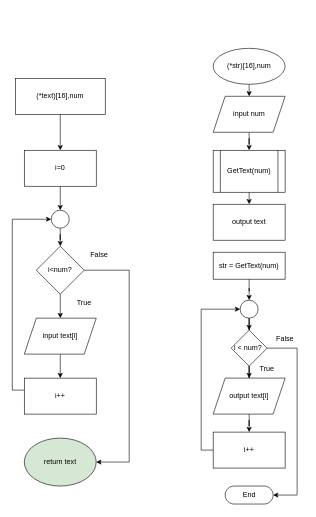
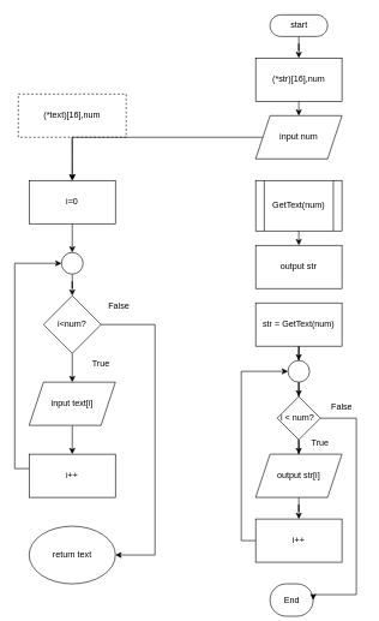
  <mxCell id="0" />
  <mxCell id="1" parent="0" />
+ <mxCell id="2" style="edgeStyle=orthogonalEdgeStyle;rounded=0;orthogonalLoop=1;jettySize=auto;html=1;entryX=0.5;entryY=0;entryDx=0;entryDy=0;" edge="1" parent="1" source="3" target="5"><mxGeometry relative="1" as="geometry" /></mxCell>
+ <mxCell id="3" value="start" style="html=1;dashed=0;whitespace=wrap;shape=mxgraph.dfd.start" vertex="1" parent="1"><mxGeometry x="375" y="20" width="80" height="30" as="geometry" /></mxCell>
  <mxCell id="4" style="edgeStyle=orthogonalEdgeStyle;rounded=0;orthogonalLoop=1;jettySize=auto;html=1;entryX=0.5;entryY=0;entryDx=0;entryDy=0;" edge="1" parent="1" source="5"><mxGeometry relative="1" as="geometry"><mxPoint x="415" y="160" as="targetPoint" /></mxGeometry></mxCell>
- <mxCell id="5" value="(*str)[16],num" style="ellipse;whiteSpace=wrap;html=1;" vertex="1" parent="1"><mxGeometry x="355" y="80" width="120" height="60" as="geometry" /></mxCell>
+ <mxCell id="5" value="(*str)[16],num" style="rounded=0;whiteSpace=wrap;html=1;" vertex="1" parent="1"><mxGeometry x="355" y="80" width="120" height="60" as="geometry" /></mxCell>
  <mxCell id="6" style="edgeStyle=orthogonalEdgeStyle;rounded=0;orthogonalLoop=1;jettySize=auto;html=1;entryX=0.5;entryY=0;entryDx=0;entryDy=0;" edge="1" parent="1"><mxGeometry relative="1" as="geometry"><mxPoint x="415" y="310" as="sourcePoint" /><mxPoint x="415" y="340" as="targetPoint" /></mxGeometry></mxCell>
- <mxCell id="7" value="output text" style="rounded=0;whiteSpace=wrap;html=1;" vertex="1" parent="1"><mxGeometry x="355" y="340" width="120" height="60" as="geometry" /></mxCell>
- <mxCell id="8" value="End" style="html=1;dashed=0;whitespace=wrap;shape=mxgraph.dfd.start" vertex="1" parent="1"><mxGeometry x="375" y="810" width="80" height="30" as="geometry" /></mxCell>
+ <mxCell id="7" value="output str" style="rounded=0;whiteSpace=wrap;html=1;" vertex="1" parent="1"><mxGeometry x="355" y="340" width="120" height="60" as="geometry" /></mxCell>
+ <mxCell id="8" value="End" style="html=1;dashed=0;whitespace=wrap;shape=mxgraph.dfd.start" vertex="1" parent="1"><mxGeometry x="375" y="810" width="60" height="45" as="geometry" /></mxCell>
  <mxCell id="9" value="GetText(num)" style="shape=process;whiteSpace=wrap;html=1;backgroundOutline=1;" vertex="1" parent="1"><mxGeometry x="355" y="250" width="120" height="70" as="geometry" /></mxCell>
  <mxCell id="10" style="edgeStyle=orthogonalEdgeStyle;rounded=0;orthogonalLoop=1;jettySize=auto;html=1;entryX=0.5;entryY=0;entryDx=0;entryDy=0;" edge="1" parent="1" source="11"><mxGeometry relative="1" as="geometry"><mxPoint x="100" y="250" as="targetPoint" /></mxGeometry></mxCell>
- <mxCell id="11" value="(*text)[16],num" style="rounded=0;whiteSpace=wrap;html=1;" vertex="1" parent="1"><mxGeometry x="25" y="130" width="150" height="60" as="geometry" /></mxCell>
- <mxCell id="12" style="edgeStyle=orthogonalEdgeStyle;rounded=0;orthogonalLoop=1;jettySize=auto;html=1;entryX=0.5;entryY=0;entryDx=0;entryDy=0;" edge="1" parent="1" source="13" target="9"><mxGeometry relative="1" as="geometry" /></mxCell>
+ <mxCell id="11" value="(*text)[16],num" style="rounded=0;whiteSpace=wrap;html=1;dashed=1;" vertex="1" parent="1"><mxGeometry x="25" y="130" width="150" height="60" as="geometry" /></mxCell>
+ <mxCell id="12" style="edgeStyle=orthogonalEdgeStyle;rounded=0;orthogonalLoop=1;jettySize=auto;html=1;" edge="1" parent="1" source="13" target="28"><mxGeometry relative="1" as="geometry" /></mxCell>
  <mxCell id="13" value="input num" style="shape=parallelogram;perimeter=parallelogramPerimeter;whiteSpace=wrap;html=1;fixedSize=1;" vertex="1" parent="1"><mxGeometry x="355" y="160" width="120" height="60" as="geometry" /></mxCell>
  <mxCell id="14" style="edgeStyle=orthogonalEdgeStyle;rounded=0;orthogonalLoop=1;jettySize=auto;html=1;entryX=0.5;entryY=0;entryDx=0;entryDy=0;" edge="1" parent="1" source="15" target="17"><mxGeometry relative="1" as="geometry" /></mxCell>
- <mxCell id="15" value="str = GetText(num)" style="rounded=0;whiteSpace=wrap;html=1;" vertex="1" parent="1"><mxGeometry x="355" y="420" width="120" height="45" as="geometry" /></mxCell>
+ <mxCell id="15" value="str = GetText(num)" style="rounded=0;whiteSpace=wrap;html=1;" vertex="1" parent="1"><mxGeometry x="355" y="420" width="120" height="60" as="geometry" /></mxCell>
  <mxCell id="16" style="edgeStyle=orthogonalEdgeStyle;rounded=0;orthogonalLoop=1;jettySize=auto;html=1;entryX=0.5;entryY=0;entryDx=0;entryDy=0;" edge="1" parent="1" source="17" target="20"><mxGeometry relative="1" as="geometry" /></mxCell>
  <mxCell id="17" value="" style="ellipse;whiteSpace=wrap;html=1;aspect=fixed;" vertex="1" parent="1"><mxGeometry x="400" y="500" width="30" height="30" as="geometry" /></mxCell>
  <mxCell id="18" style="edgeStyle=orthogonalEdgeStyle;rounded=0;orthogonalLoop=1;jettySize=auto;html=1;entryX=0.5;entryY=0;entryDx=0;entryDy=0;" edge="1" parent="1" source="20" target="22"><mxGeometry relative="1" as="geometry" /></mxCell>
  <mxCell id="19" style="edgeStyle=orthogonalEdgeStyle;rounded=0;orthogonalLoop=1;jettySize=auto;html=1;entryX=1;entryY=0.5;entryDx=0;entryDy=0;entryPerimeter=0;" edge="1" parent="1" source="20" target="8"><mxGeometry relative="1" as="geometry"><Array as="points"><mxPoint x="495" y="580" /><mxPoint x="495" y="825" /></Array></mxGeometry></mxCell>
  <mxCell id="20" value="i &amp;lt; num?&amp;nbsp;" style="rhombus;whiteSpace=wrap;html=1;" vertex="1" parent="1"><mxGeometry x="385" y="550" width="60" height="60" as="geometry" /></mxCell>
  <mxCell id="21" style="edgeStyle=orthogonalEdgeStyle;rounded=0;orthogonalLoop=1;jettySize=auto;html=1;entryX=0.5;entryY=0;entryDx=0;entryDy=0;" edge="1" parent="1" source="22" target="24"><mxGeometry relative="1" as="geometry" /></mxCell>
- <mxCell id="22" value="output text[i]" style="shape=parallelogram;perimeter=parallelogramPerimeter;whiteSpace=wrap;html=1;fixedSize=1;" vertex="1" parent="1"><mxGeometry x="355" y="630" width="120" height="60" as="geometry" /></mxCell>
+ <mxCell id="22" value="output str[i]" style="shape=parallelogram;perimeter=parallelogramPerimeter;whiteSpace=wrap;html=1;fixedSize=1;" vertex="1" parent="1"><mxGeometry x="355" y="630" width="120" height="60" as="geometry" /></mxCell>
  <mxCell id="23" style="edgeStyle=orthogonalEdgeStyle;rounded=0;orthogonalLoop=1;jettySize=auto;html=1;entryX=0;entryY=0.5;entryDx=0;entryDy=0;" edge="1" parent="1" source="24" target="17"><mxGeometry relative="1" as="geometry"><Array as="points"><mxPoint x="335" y="750" /><mxPoint x="335" y="515" /></Array></mxGeometry></mxCell>
  <mxCell id="24" value="i++" style="rounded=0;whiteSpace=wrap;html=1;" vertex="1" parent="1"><mxGeometry x="355" y="720" width="120" height="60" as="geometry" /></mxCell>
  <mxCell id="25" value="True" style="text;html=1;strokeColor=none;fillColor=none;align=center;verticalAlign=middle;whiteSpace=wrap;rounded=0;" vertex="1" parent="1"><mxGeometry x="415" y="600" width="60" height="30" as="geometry" /></mxCell>
  <mxCell id="26" value="False" style="text;html=1;strokeColor=none;fillColor=none;align=center;verticalAlign=middle;whiteSpace=wrap;rounded=0;" vertex="1" parent="1"><mxGeometry x="445" y="550" width="60" height="30" as="geometry" /></mxCell>
  <mxCell id="27" style="edgeStyle=orthogonalEdgeStyle;rounded=0;orthogonalLoop=1;jettySize=auto;html=1;entryX=0.5;entryY=0;entryDx=0;entryDy=0;" edge="1" parent="1" source="28" target="30"><mxGeometry relative="1" as="geometry" /></mxCell>
  <mxCell id="28" value="i=0" style="rounded=0;whiteSpace=wrap;html=1;" vertex="1" parent="1"><mxGeometry x="40" y="250" width="120" height="60" as="geometry" /></mxCell>
  <mxCell id="29" style="edgeStyle=orthogonalEdgeStyle;rounded=0;orthogonalLoop=1;jettySize=auto;html=1;entryX=0.5;entryY=0;entryDx=0;entryDy=0;" edge="1" parent="1" source="30" target="33"><mxGeometry relative="1" as="geometry" /></mxCell>
  <mxCell id="30" value="" style="ellipse;whiteSpace=wrap;html=1;aspect=fixed;" vertex="1" parent="1"><mxGeometry x="85" y="350" width="30" height="30" as="geometry" /></mxCell>
  <mxCell id="31" style="edgeStyle=orthogonalEdgeStyle;rounded=0;orthogonalLoop=1;jettySize=auto;html=1;entryX=0.5;entryY=0;entryDx=0;entryDy=0;" edge="1" parent="1" source="33" target="35"><mxGeometry relative="1" as="geometry" /></mxCell>
  <mxCell id="32" style="edgeStyle=orthogonalEdgeStyle;rounded=0;orthogonalLoop=1;jettySize=auto;html=1;entryX=1;entryY=0.5;entryDx=0;entryDy=0;" edge="1" parent="1" source="33" target="38"><mxGeometry relative="1" as="geometry"><Array as="points"><mxPoint x="215" y="450" /><mxPoint x="215" y="770" /></Array></mxGeometry></mxCell>
  <mxCell id="33" value="i&amp;lt;num?" style="rhombus;whiteSpace=wrap;html=1;" vertex="1" parent="1"><mxGeometry x="60" y="410" width="80" height="80" as="geometry" /></mxCell>
  <mxCell id="34" style="edgeStyle=orthogonalEdgeStyle;rounded=0;orthogonalLoop=1;jettySize=auto;html=1;entryX=0.5;entryY=0;entryDx=0;entryDy=0;" edge="1" parent="1" source="35" target="37"><mxGeometry relative="1" as="geometry" /></mxCell>
  <mxCell id="35" value="input text[i]" style="shape=parallelogram;perimeter=parallelogramPerimeter;whiteSpace=wrap;html=1;fixedSize=1;" vertex="1" parent="1"><mxGeometry x="40" y="530" width="120" height="60" as="geometry" /></mxCell>
  <mxCell id="36" style="edgeStyle=orthogonalEdgeStyle;rounded=0;orthogonalLoop=1;jettySize=auto;html=1;entryX=0;entryY=0.5;entryDx=0;entryDy=0;" edge="1" parent="1" source="37" target="30"><mxGeometry relative="1" as="geometry"><Array as="points"><mxPoint x="20" y="650" /><mxPoint x="20" y="365" /></Array></mxGeometry></mxCell>
  <mxCell id="37" value="i++" style="rounded=0;whiteSpace=wrap;html=1;" vertex="1" parent="1"><mxGeometry x="40" y="630" width="120" height="60" as="geometry" /></mxCell>
- <mxCell id="38" value="return text" style="ellipse;whiteSpace=wrap;html=1;fillColor=#d5e8d4;" vertex="1" parent="1"><mxGeometry x="40" y="730" width="120" height="80" as="geometry" /></mxCell>
+ <mxCell id="38" value="return text" style="ellipse;whiteSpace=wrap;html=1;" vertex="1" parent="1"><mxGeometry x="40" y="730" width="120" height="80" as="geometry" /></mxCell>
  <mxCell id="39" value="False" style="text;html=1;strokeColor=none;fillColor=none;align=center;verticalAlign=middle;whiteSpace=wrap;rounded=0;" vertex="1" parent="1"><mxGeometry x="135" y="410" width="60" height="30" as="geometry" /></mxCell>
  <mxCell id="40" value="True" style="text;html=1;strokeColor=none;fillColor=none;align=center;verticalAlign=middle;whiteSpace=wrap;rounded=0;" vertex="1" parent="1"><mxGeometry x="110" y="490" width="60" height="30" as="geometry" /></mxCell>
